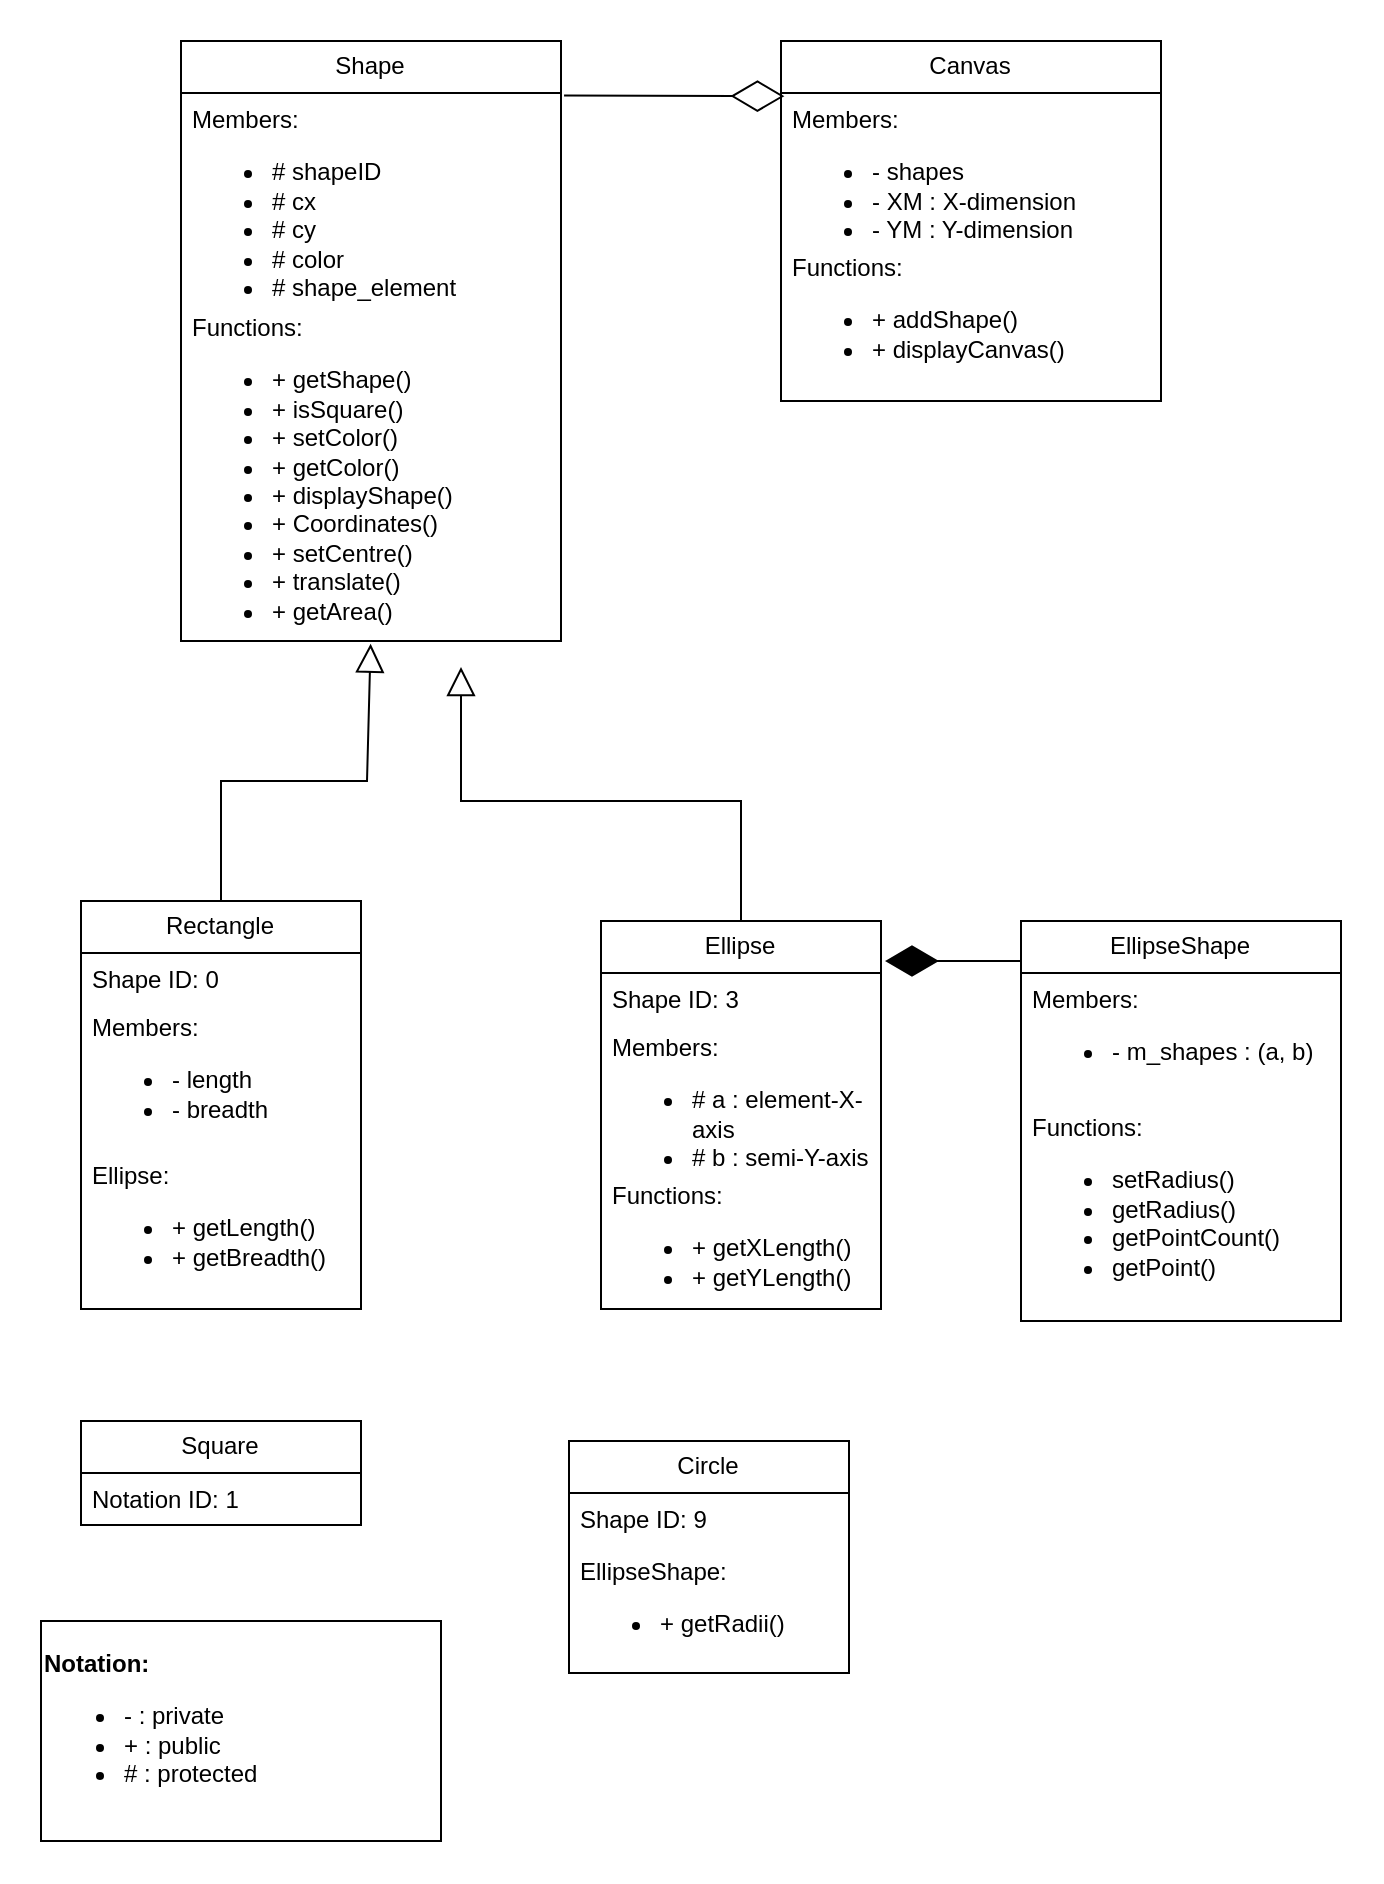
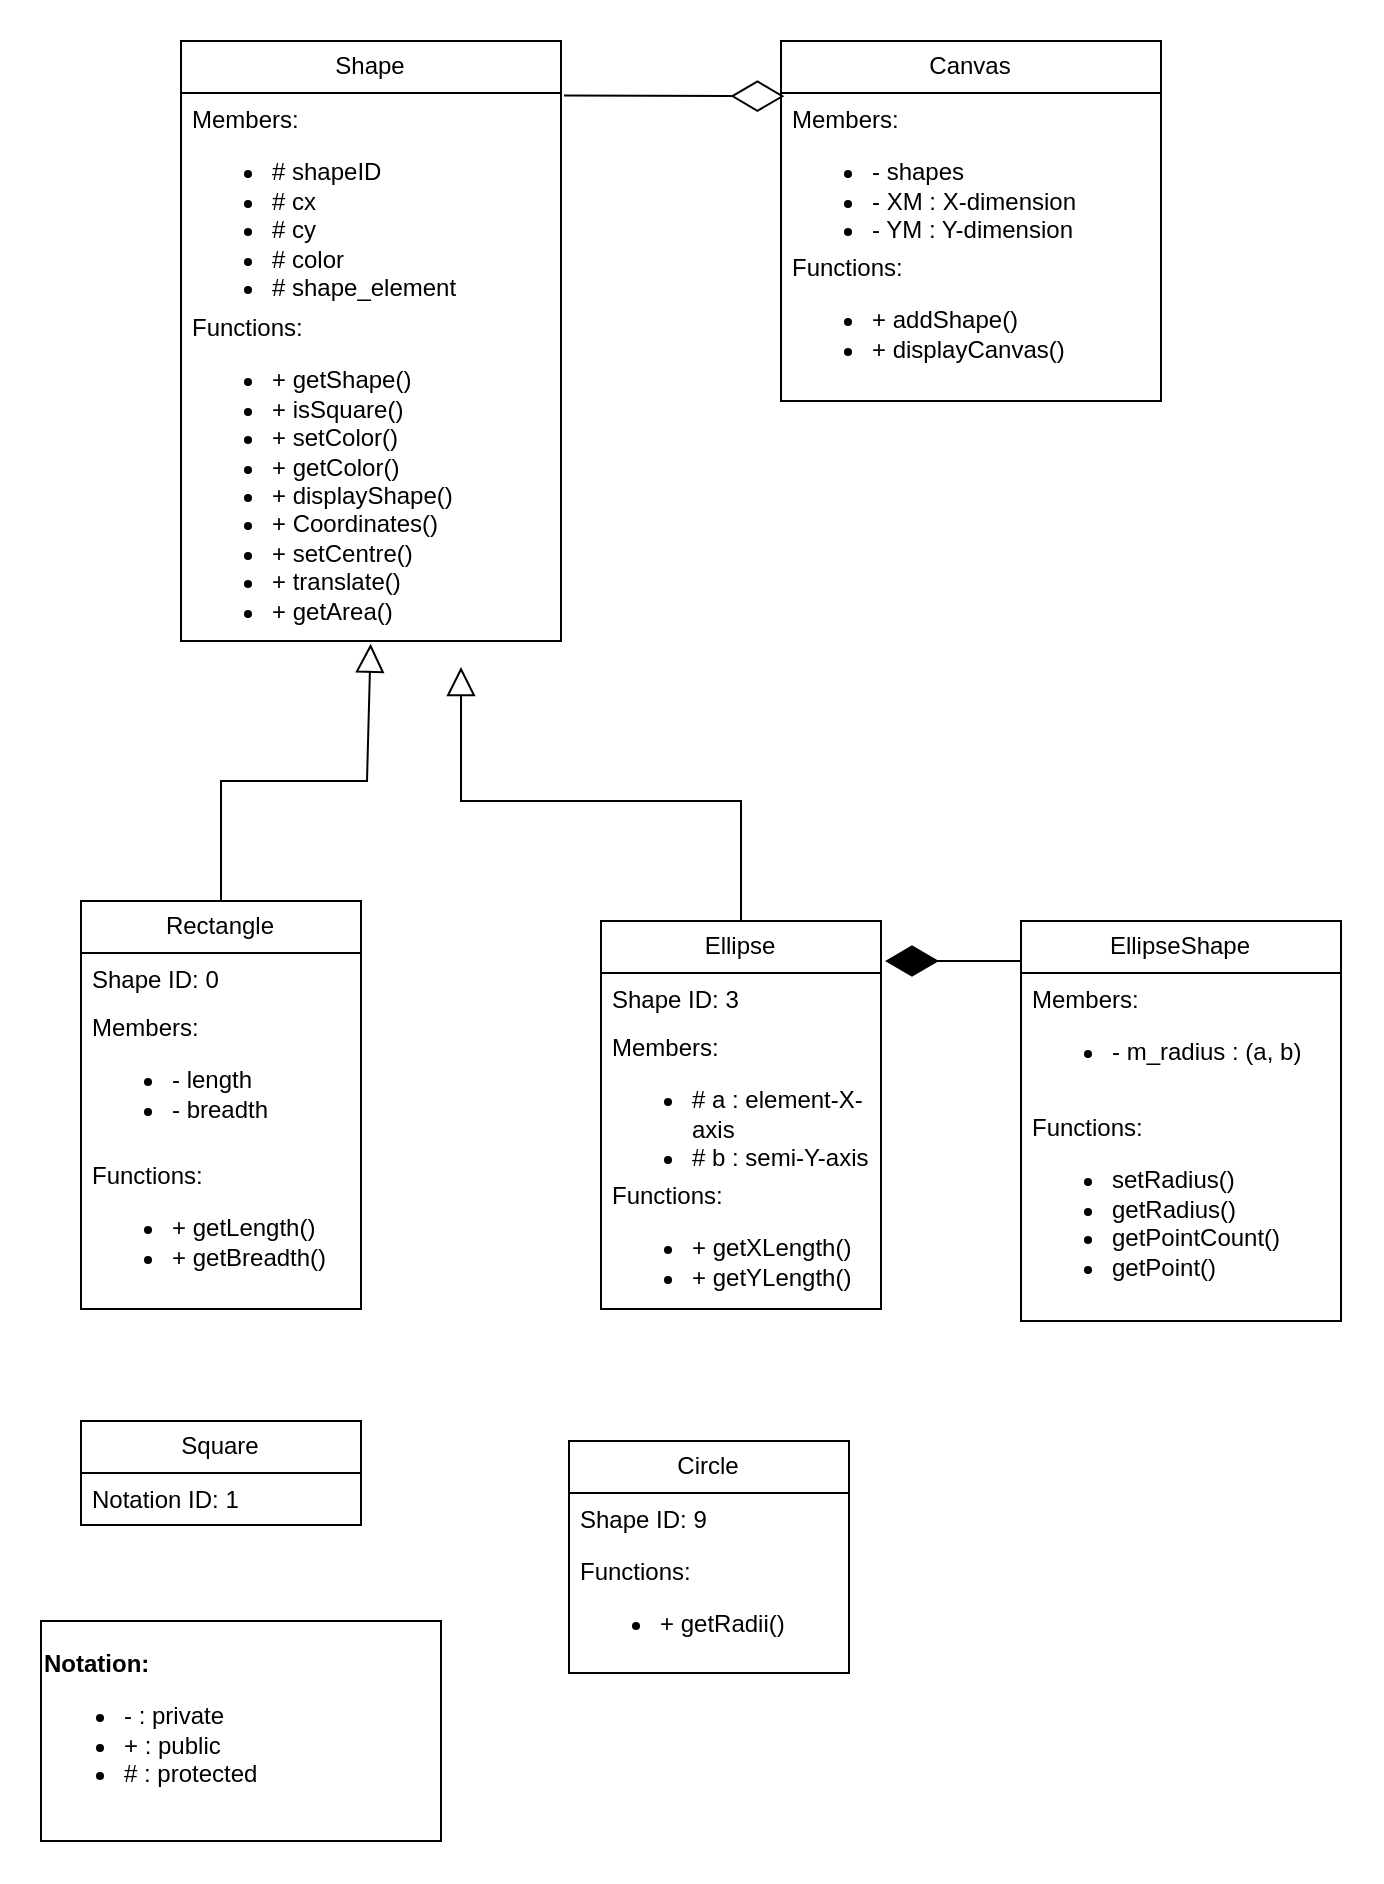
  <mxCell id="0" />
  <mxCell id="1" parent="0" />
  <mxCell id="2" value="Rectangle" style="swimlane;fontStyle=0;childLayout=stackLayout;horizontal=1;startSize=26;fillColor=none;horizontalStack=0;resizeParent=1;resizeParentMax=0;resizeLast=0;collapsible=1;marginBottom=0;whiteSpace=wrap;html=1;" vertex="1" parent="1"><mxGeometry x="40" y="450" width="140" height="204" as="geometry" /></mxCell>
  <mxCell id="3" value="&lt;div&gt;Shape ID: 0&lt;/div&gt;" style="text;strokeColor=none;fillColor=none;align=left;verticalAlign=top;spacingLeft=4;spacingRight=4;overflow=hidden;rotatable=0;points=[[0,0.5],[1,0.5]];portConstraint=eastwest;whiteSpace=wrap;html=1;" vertex="1" parent="2"><mxGeometry y="26" width="140" height="24" as="geometry" /></mxCell>
  <mxCell id="4" value="Members:&lt;br&gt;&lt;ul&gt;&lt;li&gt;- length&amp;nbsp;&lt;/li&gt;&lt;li&gt;- breadth&lt;/li&gt;&lt;/ul&gt;&lt;div&gt;&lt;br&gt;&lt;/div&gt;" style="text;strokeColor=none;fillColor=none;align=left;verticalAlign=top;spacingLeft=4;spacingRight=4;overflow=hidden;rotatable=0;points=[[0,0.5],[1,0.5]];portConstraint=eastwest;whiteSpace=wrap;html=1;" vertex="1" parent="2"><mxGeometry y="50" width="140" height="74" as="geometry" /></mxCell>
- <mxCell id="5" value="Ellipse:&lt;div&gt;&lt;ul&gt;&lt;li&gt;+ getLength()&lt;/li&gt;&lt;li&gt;+ getBreadth()&lt;/li&gt;&lt;/ul&gt;&lt;/div&gt;" style="text;strokeColor=none;fillColor=none;align=left;verticalAlign=top;spacingLeft=4;spacingRight=4;overflow=hidden;rotatable=0;points=[[0,0.5],[1,0.5]];portConstraint=eastwest;whiteSpace=wrap;html=1;" vertex="1" parent="2"><mxGeometry y="124" width="140" height="80" as="geometry" /></mxCell>
+ <mxCell id="5" value="Functions:&lt;div&gt;&lt;ul&gt;&lt;li&gt;+ getLength()&lt;/li&gt;&lt;li&gt;+ getBreadth()&lt;/li&gt;&lt;/ul&gt;&lt;/div&gt;" style="text;strokeColor=none;fillColor=none;align=left;verticalAlign=top;spacingLeft=4;spacingRight=4;overflow=hidden;rotatable=0;points=[[0,0.5],[1,0.5]];portConstraint=eastwest;whiteSpace=wrap;html=1;" vertex="1" parent="2"><mxGeometry y="124" width="140" height="80" as="geometry" /></mxCell>
  <mxCell id="6" value="Ellipse" style="swimlane;fontStyle=0;childLayout=stackLayout;horizontal=1;startSize=26;fillColor=none;horizontalStack=0;resizeParent=1;resizeParentMax=0;resizeLast=0;collapsible=1;marginBottom=0;whiteSpace=wrap;html=1;" vertex="1" parent="1"><mxGeometry x="300" y="460" width="140" height="194" as="geometry" /></mxCell>
  <mxCell id="7" value="&lt;div&gt;Shape ID: 3&lt;/div&gt;" style="text;strokeColor=none;fillColor=none;align=left;verticalAlign=top;spacingLeft=4;spacingRight=4;overflow=hidden;rotatable=0;points=[[0,0.5],[1,0.5]];portConstraint=eastwest;whiteSpace=wrap;html=1;" vertex="1" parent="6"><mxGeometry y="26" width="140" height="24" as="geometry" /></mxCell>
  <mxCell id="8" value="Members:&lt;div&gt;&lt;ul&gt;&lt;li&gt;# a : element-X-axis&lt;/li&gt;&lt;li&gt;# b : semi-Y-axis&lt;/li&gt;&lt;/ul&gt;&lt;/div&gt;" style="text;strokeColor=none;fillColor=none;align=left;verticalAlign=top;spacingLeft=4;spacingRight=4;overflow=hidden;rotatable=0;points=[[0,0.5],[1,0.5]];portConstraint=eastwest;whiteSpace=wrap;html=1;" vertex="1" parent="6"><mxGeometry y="50" width="140" height="74" as="geometry" /></mxCell>
  <mxCell id="9" value="Functions:&lt;div&gt;&lt;ul&gt;&lt;li&gt;+ getXLength()&lt;/li&gt;&lt;li&gt;+ getYLength()&lt;/li&gt;&lt;/ul&gt;&lt;/div&gt;" style="text;strokeColor=none;fillColor=none;align=left;verticalAlign=top;spacingLeft=4;spacingRight=4;overflow=hidden;rotatable=0;points=[[0,0.5],[1,0.5]];portConstraint=eastwest;whiteSpace=wrap;html=1;" vertex="1" parent="6"><mxGeometry y="124" width="140" height="70" as="geometry" /></mxCell>
  <mxCell id="10" value="EllipseShape" style="swimlane;fontStyle=0;childLayout=stackLayout;horizontal=1;startSize=26;fillColor=none;horizontalStack=0;resizeParent=1;resizeParentMax=0;resizeLast=0;collapsible=1;marginBottom=0;whiteSpace=wrap;html=1;" vertex="1" parent="1"><mxGeometry x="510" y="460" width="160" height="200" as="geometry" /></mxCell>
- <mxCell id="11" value="Members:&lt;div&gt;&lt;ul&gt;&lt;li&gt;- m_shapes : (a, b)&lt;/li&gt;&lt;/ul&gt;&lt;/div&gt;" style="text;strokeColor=none;fillColor=none;align=left;verticalAlign=top;spacingLeft=4;spacingRight=4;overflow=hidden;rotatable=0;points=[[0,0.5],[1,0.5]];portConstraint=eastwest;whiteSpace=wrap;html=1;" vertex="1" parent="10"><mxGeometry y="26" width="160" height="64" as="geometry" /></mxCell>
+ <mxCell id="11" value="Members:&lt;div&gt;&lt;ul&gt;&lt;li&gt;- m_radius : (a, b)&lt;/li&gt;&lt;/ul&gt;&lt;/div&gt;" style="text;strokeColor=none;fillColor=none;align=left;verticalAlign=top;spacingLeft=4;spacingRight=4;overflow=hidden;rotatable=0;points=[[0,0.5],[1,0.5]];portConstraint=eastwest;whiteSpace=wrap;html=1;" vertex="1" parent="10"><mxGeometry y="26" width="160" height="64" as="geometry" /></mxCell>
  <mxCell id="12" value="Functions:&lt;div&gt;&lt;ul&gt;&lt;li&gt;setRadius()&lt;/li&gt;&lt;li&gt;getRadius()&lt;/li&gt;&lt;li&gt;getPointCount()&lt;/li&gt;&lt;li&gt;getPoint()&lt;/li&gt;&lt;/ul&gt;&lt;/div&gt;" style="text;strokeColor=none;fillColor=none;align=left;verticalAlign=top;spacingLeft=4;spacingRight=4;overflow=hidden;rotatable=0;points=[[0,0.5],[1,0.5]];portConstraint=eastwest;whiteSpace=wrap;html=1;" vertex="1" parent="10"><mxGeometry y="90" width="160" height="110" as="geometry" /></mxCell>
  <mxCell id="13" value="Canvas" style="swimlane;fontStyle=0;childLayout=stackLayout;horizontal=1;startSize=26;fillColor=none;horizontalStack=0;resizeParent=1;resizeParentMax=0;resizeLast=0;collapsible=1;marginBottom=0;whiteSpace=wrap;html=1;" vertex="1" parent="1"><mxGeometry x="390" y="20" width="190" height="180" as="geometry" /></mxCell>
  <mxCell id="14" value="Members:&lt;div&gt;&lt;ul&gt;&lt;li&gt;- shapes&lt;/li&gt;&lt;li&gt;- XM : X-dimension&lt;/li&gt;&lt;li&gt;- YM : Y-dimension&lt;/li&gt;&lt;/ul&gt;&lt;/div&gt;" style="text;strokeColor=none;fillColor=none;align=left;verticalAlign=top;spacingLeft=4;spacingRight=4;overflow=hidden;rotatable=0;points=[[0,0.5],[1,0.5]];portConstraint=eastwest;whiteSpace=wrap;html=1;" vertex="1" parent="13"><mxGeometry y="26" width="190" height="74" as="geometry" /></mxCell>
  <mxCell id="15" value="Functions:&lt;div&gt;&lt;ul&gt;&lt;li&gt;+ addShape()&lt;/li&gt;&lt;li&gt;+ displayCanvas()&lt;/li&gt;&lt;/ul&gt;&lt;/div&gt;" style="text;strokeColor=none;fillColor=none;align=left;verticalAlign=top;spacingLeft=4;spacingRight=4;overflow=hidden;rotatable=0;points=[[0,0.5],[1,0.5]];portConstraint=eastwest;whiteSpace=wrap;html=1;" vertex="1" parent="13"><mxGeometry y="100" width="190" height="80" as="geometry" /></mxCell>
  <mxCell id="16" value="Shape" style="swimlane;fontStyle=0;childLayout=stackLayout;horizontal=1;startSize=26;fillColor=none;horizontalStack=0;resizeParent=1;resizeParentMax=0;resizeLast=0;collapsible=1;marginBottom=0;whiteSpace=wrap;html=1;" vertex="1" parent="1"><mxGeometry x="90" y="20" width="190" height="300" as="geometry" /></mxCell>
  <mxCell id="17" value="Members:&lt;br&gt;&lt;ul&gt;&lt;li&gt;# shapeID&lt;/li&gt;&lt;li&gt;# cx&lt;/li&gt;&lt;li&gt;# cy&lt;/li&gt;&lt;li&gt;# color&lt;/li&gt;&lt;li&gt;# shape_element&lt;/li&gt;&lt;/ul&gt;" style="text;strokeColor=none;fillColor=none;align=left;verticalAlign=top;spacingLeft=4;spacingRight=4;overflow=hidden;rotatable=0;points=[[0,0.5],[1,0.5]];portConstraint=eastwest;whiteSpace=wrap;html=1;" vertex="1" parent="16"><mxGeometry y="26" width="190" height="104" as="geometry" /></mxCell>
  <mxCell id="18" value="Functions:&lt;div&gt;&lt;ul&gt;&lt;li&gt;+ getShape()&lt;/li&gt;&lt;li&gt;+ isSquare()&lt;/li&gt;&lt;li&gt;+ setColor()&lt;/li&gt;&lt;li&gt;+ getColor()&lt;/li&gt;&lt;li&gt;+ displayShape()&lt;/li&gt;&lt;li&gt;+ Coordinates()&lt;/li&gt;&lt;li&gt;+ setCentre()&lt;/li&gt;&lt;li&gt;+ translate()&lt;/li&gt;&lt;li&gt;+ getArea()&lt;/li&gt;&lt;/ul&gt;&lt;/div&gt;" style="text;strokeColor=none;fillColor=none;align=left;verticalAlign=top;spacingLeft=4;spacingRight=4;overflow=hidden;rotatable=0;points=[[0,0.5],[1,0.5]];portConstraint=eastwest;whiteSpace=wrap;html=1;" vertex="1" parent="16"><mxGeometry y="130" width="190" height="170" as="geometry" /></mxCell>
  <mxCell id="19" value="Square" style="swimlane;fontStyle=0;childLayout=stackLayout;horizontal=1;startSize=26;fillColor=none;horizontalStack=0;resizeParent=1;resizeParentMax=0;resizeLast=0;collapsible=1;marginBottom=0;whiteSpace=wrap;html=1;" vertex="1" parent="1"><mxGeometry x="40" y="710" width="140" height="52" as="geometry" /></mxCell>
  <mxCell id="20" value="Notation ID: 1" style="text;strokeColor=none;fillColor=none;align=left;verticalAlign=top;spacingLeft=4;spacingRight=4;overflow=hidden;rotatable=0;points=[[0,0.5],[1,0.5]];portConstraint=eastwest;whiteSpace=wrap;html=1;" vertex="1" parent="19"><mxGeometry y="26" width="140" height="26" as="geometry" /></mxCell>
  <mxCell id="21" value="Circle" style="swimlane;fontStyle=0;childLayout=stackLayout;horizontal=1;startSize=26;fillColor=none;horizontalStack=0;resizeParent=1;resizeParentMax=0;resizeLast=0;collapsible=1;marginBottom=0;whiteSpace=wrap;html=1;" vertex="1" parent="1"><mxGeometry x="284" y="720" width="140" height="116" as="geometry" /></mxCell>
  <mxCell id="22" value="Shape ID: 9" style="text;strokeColor=none;fillColor=none;align=left;verticalAlign=top;spacingLeft=4;spacingRight=4;overflow=hidden;rotatable=0;points=[[0,0.5],[1,0.5]];portConstraint=eastwest;whiteSpace=wrap;html=1;" vertex="1" parent="21"><mxGeometry y="26" width="140" height="26" as="geometry" /></mxCell>
- <mxCell id="23" value="EllipseShape:&lt;div&gt;&lt;ul&gt;&lt;li&gt;+ getRadii()&lt;/li&gt;&lt;/ul&gt;&lt;/div&gt;" style="text;strokeColor=none;fillColor=none;align=left;verticalAlign=top;spacingLeft=4;spacingRight=4;overflow=hidden;rotatable=0;points=[[0,0.5],[1,0.5]];portConstraint=eastwest;whiteSpace=wrap;html=1;" vertex="1" parent="21"><mxGeometry y="52" width="140" height="64" as="geometry" /></mxCell>
+ <mxCell id="23" value="Functions:&lt;div&gt;&lt;ul&gt;&lt;li&gt;+ getRadii()&lt;/li&gt;&lt;/ul&gt;&lt;/div&gt;" style="text;strokeColor=none;fillColor=none;align=left;verticalAlign=top;spacingLeft=4;spacingRight=4;overflow=hidden;rotatable=0;points=[[0,0.5],[1,0.5]];portConstraint=eastwest;whiteSpace=wrap;html=1;" vertex="1" parent="21"><mxGeometry y="52" width="140" height="64" as="geometry" /></mxCell>
  <mxCell id="24" value="" style="endArrow=block;endFill=0;endSize=12;html=1;rounded=0;exitX=0.5;exitY=0;exitDx=0;exitDy=0;entryX=0.499;entryY=1.008;entryDx=0;entryDy=0;entryPerimeter=0;" edge="1" parent="1" source="2" target="18"><mxGeometry width="160" relative="1" as="geometry"><mxPoint x="100" y="390" as="sourcePoint" /><mxPoint x="180" y="340" as="targetPoint" /><Array as="points"><mxPoint x="110" y="390" /><mxPoint x="183" y="390" /></Array></mxGeometry></mxCell>
  <mxCell id="25" value="" style="endArrow=block;endFill=0;endSize=12;html=1;rounded=0;exitX=0.5;exitY=0;exitDx=0;exitDy=0;" edge="1" parent="1"><mxGeometry width="160" relative="1" as="geometry"><mxPoint x="370" y="460" as="sourcePoint" /><mxPoint x="230" y="333" as="targetPoint" /><Array as="points"><mxPoint x="370" y="400" /><mxPoint x="230" y="400" /></Array></mxGeometry></mxCell>
  <mxCell id="26" value="" style="endArrow=diamondThin;endFill=1;endSize=24;html=1;rounded=0;" edge="1" parent="1"><mxGeometry width="160" relative="1" as="geometry"><mxPoint x="510" y="480" as="sourcePoint" /><mxPoint x="442" y="480" as="targetPoint" /></mxGeometry></mxCell>
  <mxCell id="27" value="" style="endArrow=diamondThin;endFill=0;endSize=24;html=1;rounded=0;entryX=0.009;entryY=0.022;entryDx=0;entryDy=0;entryPerimeter=0;exitX=1.008;exitY=0.012;exitDx=0;exitDy=0;exitPerimeter=0;" edge="1" parent="1" source="17" target="14"><mxGeometry width="160" relative="1" as="geometry"><mxPoint x="250" y="190" as="sourcePoint" /><mxPoint x="410" y="190" as="targetPoint" /></mxGeometry></mxCell>
  <mxCell id="28" value="&lt;div style=&quot;&quot;&gt;&lt;span style=&quot;background-color: transparent; color: light-dark(rgb(0, 0, 0), rgb(255, 255, 255));&quot;&gt;&lt;b&gt;Notation:&lt;/b&gt;&lt;/span&gt;&lt;/div&gt;&lt;div&gt;&lt;ul&gt;&lt;li&gt;- : private&lt;/li&gt;&lt;li&gt;+ : public&lt;/li&gt;&lt;li&gt;# : protected&lt;/li&gt;&lt;/ul&gt;&lt;/div&gt;" style="html=1;whiteSpace=wrap;align=left;perimeterSpacing=6;fillColor=none;" vertex="1" parent="1"><mxGeometry x="20" y="810" width="200" height="110" as="geometry" /></mxCell>
